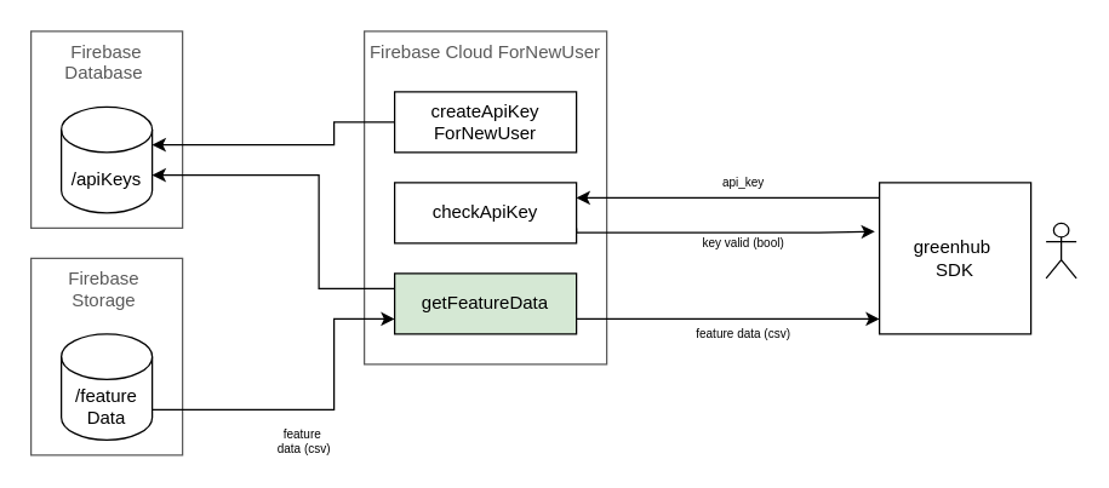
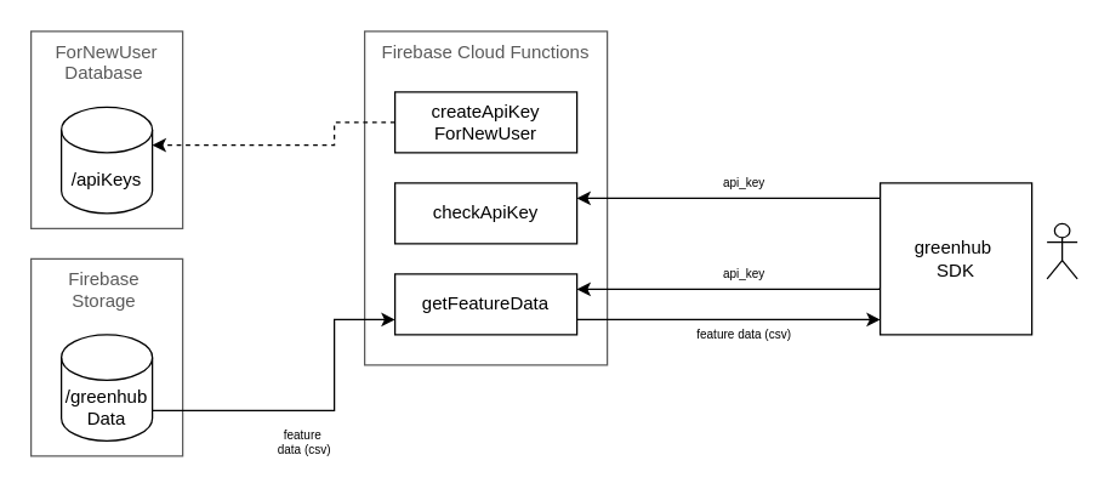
  <mxCell id="0" />
  <mxCell id="1" parent="0" />
- <mxCell id="2" value="Firebase Database&amp;nbsp;" style="rounded=0;whiteSpace=wrap;html=1;verticalAlign=top;strokeColor=#5a5a5a;fontColor=#5a5a5a;" parent="1" vertex="1"><mxGeometry x="20" y="20" width="100" height="130" as="geometry" /></mxCell>
+ <mxCell id="2" value="ForNewUser Database&amp;nbsp;" style="rounded=0;whiteSpace=wrap;html=1;verticalAlign=top;strokeColor=#5a5a5a;fontColor=#5a5a5a;" parent="1" vertex="1"><mxGeometry x="20" y="20" width="100" height="130" as="geometry" /></mxCell>
  <mxCell id="3" value="/apiKeys" style="shape=cylinder3;whiteSpace=wrap;html=1;boundedLbl=1;backgroundOutline=1;size=15;" parent="1" vertex="1"><mxGeometry x="40" y="70" width="60" height="70" as="geometry" /></mxCell>
  <mxCell id="4" value="greenhub&amp;nbsp;&lt;div&gt;SDK&lt;/div&gt;" style="rounded=0;whiteSpace=wrap;html=1;verticalAlign=middle;" parent="1" vertex="1"><mxGeometry x="580" y="120" width="100" height="100" as="geometry" /></mxCell>
- <mxCell id="5" value="Firebase Cloud ForNewUser" style="rounded=0;whiteSpace=wrap;html=1;verticalAlign=top;strokeColor=#5a5a5a;fontColor=#5a5a5a;" parent="1" vertex="1"><mxGeometry x="240" y="20" width="160" height="220" as="geometry" /></mxCell>
+ <mxCell id="5" value="Firebase Cloud Functions" style="rounded=0;whiteSpace=wrap;html=1;verticalAlign=top;strokeColor=#5a5a5a;fontColor=#5a5a5a;" parent="1" vertex="1"><mxGeometry x="240" y="20" width="160" height="220" as="geometry" /></mxCell>
  <mxCell id="6" value="feature data (csv)" style="edgeStyle=orthogonalEdgeStyle;rounded=0;orthogonalLoop=1;jettySize=auto;html=1;exitX=1;exitY=0.75;exitDx=0;exitDy=0;fontSize=8;" parent="1" source="13" edge="1"><mxGeometry x="0.1" y="-10" relative="1" as="geometry"><Array as="points"><mxPoint x="580" y="210" /></Array><mxPoint as="offset" /><mxPoint x="580" y="210" as="targetPoint" /></mxGeometry></mxCell>
  <mxCell id="7" value="checkApiKey" style="rounded=0;whiteSpace=wrap;html=1;" parent="1" vertex="1"><mxGeometry x="260" y="120" width="120" height="40" as="geometry" /></mxCell>
  <mxCell id="8" value="api_key" style="edgeStyle=orthogonalEdgeStyle;rounded=0;orthogonalLoop=1;jettySize=auto;html=1;fontSize=8;" parent="1" edge="1"><mxGeometry x="-0.1" y="-10" relative="1" as="geometry"><Array as="points"><mxPoint x="530" y="130" /></Array><mxPoint as="offset" /><mxPoint x="580" y="130" as="sourcePoint" /><mxPoint x="380" y="130" as="targetPoint" /></mxGeometry></mxCell>
  <mxCell id="9" value="Firebase&amp;nbsp;&lt;div&gt;Storage&amp;nbsp;&lt;/div&gt;" style="rounded=0;whiteSpace=wrap;html=1;verticalAlign=top;strokeColor=#5a5a5a;fontColor=#5a5a5a;" parent="1" vertex="1"><mxGeometry x="20" y="170" width="100" height="130" as="geometry" /></mxCell>
- <mxCell id="10" value="/feature&lt;div&gt;Data&lt;/div&gt;" style="shape=cylinder3;whiteSpace=wrap;html=1;boundedLbl=1;backgroundOutline=1;size=15;" parent="1" vertex="1"><mxGeometry x="40" y="220" width="60" height="70" as="geometry" /></mxCell>
+ <mxCell id="10" value="/greenhub&lt;div&gt;Data&lt;/div&gt;" style="shape=cylinder3;whiteSpace=wrap;html=1;boundedLbl=1;backgroundOutline=1;size=15;" parent="1" vertex="1"><mxGeometry x="40" y="220" width="60" height="70" as="geometry" /></mxCell>
  <mxCell id="11" value="&lt;font style=&quot;font-size: 8px;&quot;&gt;feature&amp;nbsp;&lt;/font&gt;&lt;div style=&quot;font-size: 8px;&quot;&gt;&lt;font style=&quot;font-size: 8px;&quot;&gt;data (csv)&lt;/font&gt;&lt;/div&gt;" style="edgeStyle=orthogonalEdgeStyle;rounded=0;orthogonalLoop=1;jettySize=auto;html=1;exitX=0;exitY=0.75;exitDx=0;exitDy=0;startArrow=classic;startFill=1;endArrow=none;endFill=0;" parent="1" source="13" edge="1"><mxGeometry x="0.091" y="20" relative="1" as="geometry"><mxPoint as="offset" /><mxPoint x="600" y="312.5" as="sourcePoint" /><Array as="points"><mxPoint x="220" y="210" /><mxPoint x="220" y="270" /></Array><mxPoint x="100" y="270" as="targetPoint" /></mxGeometry></mxCell>
  <mxCell id="12" value="" style="shape=umlActor;verticalLabelPosition=bottom;verticalAlign=top;html=1;outlineConnect=0;" parent="1" vertex="1"><mxGeometry x="690" y="146.88" width="20" height="36.25" as="geometry" /></mxCell>
- <mxCell id="13" value="getFeatureData" style="rounded=0;whiteSpace=wrap;html=1;fillColor=#d5e8d4;" parent="1" vertex="1"><mxGeometry x="260" y="180" width="120" height="40" as="geometry" /></mxCell>
- <mxCell id="15" value="key valid (bool)" style="edgeStyle=orthogonalEdgeStyle;rounded=0;orthogonalLoop=1;jettySize=auto;html=1;exitX=1;exitY=0.75;exitDx=0;exitDy=0;entryX=-0.03;entryY=0.323;entryDx=0;entryDy=0;entryPerimeter=0;fontSize=8;" parent="1" source="7" target="4" edge="1"><mxGeometry x="0.13" y="-7" relative="1" as="geometry"><Array as="points"><mxPoint x="380" y="153" /><mxPoint x="540" y="153" /><mxPoint x="540" y="152" /></Array><mxPoint as="offset" /><mxPoint x="590" y="153" as="sourcePoint" /><mxPoint x="390" y="140" as="targetPoint" /></mxGeometry></mxCell>
- <mxCell id="16" style="edgeStyle=orthogonalEdgeStyle;rounded=0;orthogonalLoop=1;jettySize=auto;html=1;exitX=0;exitY=0.25;exitDx=0;exitDy=0;entryX=1;entryY=0;entryDx=0;entryDy=45;entryPerimeter=0;" parent="1" source="13" target="3" edge="1"><mxGeometry relative="1" as="geometry"><Array as="points"><mxPoint x="210" y="190" /><mxPoint x="210" y="115" /></Array></mxGeometry></mxCell>
+ <mxCell id="13" value="getFeatureData" style="rounded=0;whiteSpace=wrap;html=1;" parent="1" vertex="1"><mxGeometry x="260" y="180" width="120" height="40" as="geometry" /></mxCell>
+ <mxCell id="14" value="api_key" style="edgeStyle=orthogonalEdgeStyle;rounded=0;orthogonalLoop=1;jettySize=auto;html=1;entryX=1;entryY=0.25;entryDx=0;entryDy=0;exitX=-0.003;exitY=0.69;exitDx=0;exitDy=0;exitPerimeter=0;fontSize=8;" parent="1" source="4" target="13" edge="1"><mxGeometry x="-0.096" y="-10" relative="1" as="geometry"><Array as="points"><mxPoint x="580" y="190" /></Array><mxPoint as="offset" /><mxPoint x="570" y="320" as="sourcePoint" /><mxPoint x="450" y="260" as="targetPoint" /></mxGeometry></mxCell>
  <mxCell id="17" value="createApiKey&lt;div&gt;ForNewUser&lt;/div&gt;" style="rounded=0;whiteSpace=wrap;html=1;" parent="1" vertex="1"><mxGeometry x="260" y="60" width="120" height="40" as="geometry" /></mxCell>
- <mxCell id="18" style="edgeStyle=orthogonalEdgeStyle;rounded=0;orthogonalLoop=1;jettySize=auto;html=1;exitX=0;exitY=0.5;exitDx=0;exitDy=0;entryX=1;entryY=0;entryDx=0;entryDy=25;entryPerimeter=0;" edge="1" parent="1" source="17" target="3"><mxGeometry relative="1" as="geometry"><Array as="points"><mxPoint x="220" y="80" /><mxPoint x="220" y="95" /></Array></mxGeometry></mxCell>
+ <mxCell id="18" style="edgeStyle=orthogonalEdgeStyle;rounded=0;orthogonalLoop=1;jettySize=auto;html=1;exitX=0;exitY=0.5;exitDx=0;exitDy=0;entryX=1;entryY=0;entryDx=0;entryDy=25;entryPerimeter=0;dashed=1;" edge="1" parent="1" source="17" target="3"><mxGeometry relative="1" as="geometry"><Array as="points"><mxPoint x="220" y="80" /><mxPoint x="220" y="95" /></Array></mxGeometry></mxCell>
